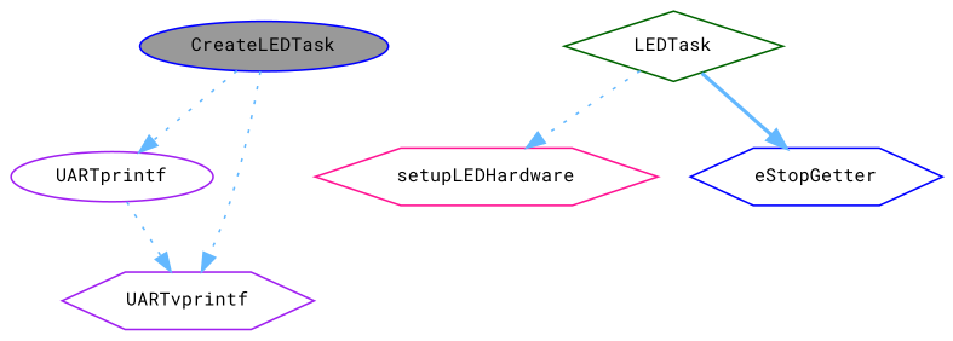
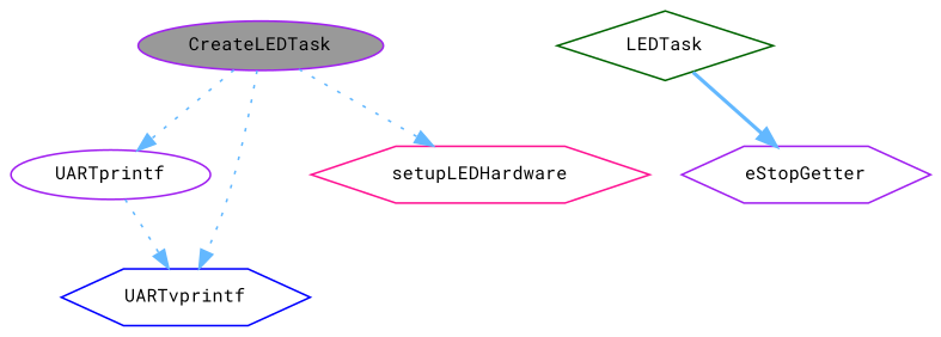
  digraph {
    fontname="Roboto Mono"
    rankdir=TB
    node [color=blue fillcolor=white fontname="Roboto Mono" fontsize=10 shape=hexagon style=filled]
    edge [color=steelblue1 fontname="Roboto Mono" fontsize=10 labelfontname=Helvetica labelfontsize=10 style=dotted]
-   n1 [fillcolor=grey60 fontcolor=black height=0.2 label=CreateLEDTask shape=ellipse width=0.4]
+   n1 [color=purple fillcolor=grey60 fontcolor=black height=0.2 label=CreateLEDTask shape=ellipse width=0.4]
    n2 [color=deeppink height=0.2 label=setupLEDHardware width=0.4]
    n3 [color=purple height=0.2 label=UARTprintf shape=ellipse width=0.4]
-   n4 [color=purple height=0.2 label=UARTvprintf width=0.4]
+   n4 [height=0.2 label=UARTvprintf width=0.4]
    n5 [color=darkgreen height=0.2 label=LEDTask shape=diamond width=0.4]
-   n6 [height=0.2 label=eStopGetter width=0.4]
-   n5 -> n2
+   n6 [color=purple height=0.2 label=eStopGetter width=0.4]
+   n1 -> n2
    n1 -> n3
    n1 -> n4
    n3 -> n4
    n5 -> n6 [style=bold]
  }
